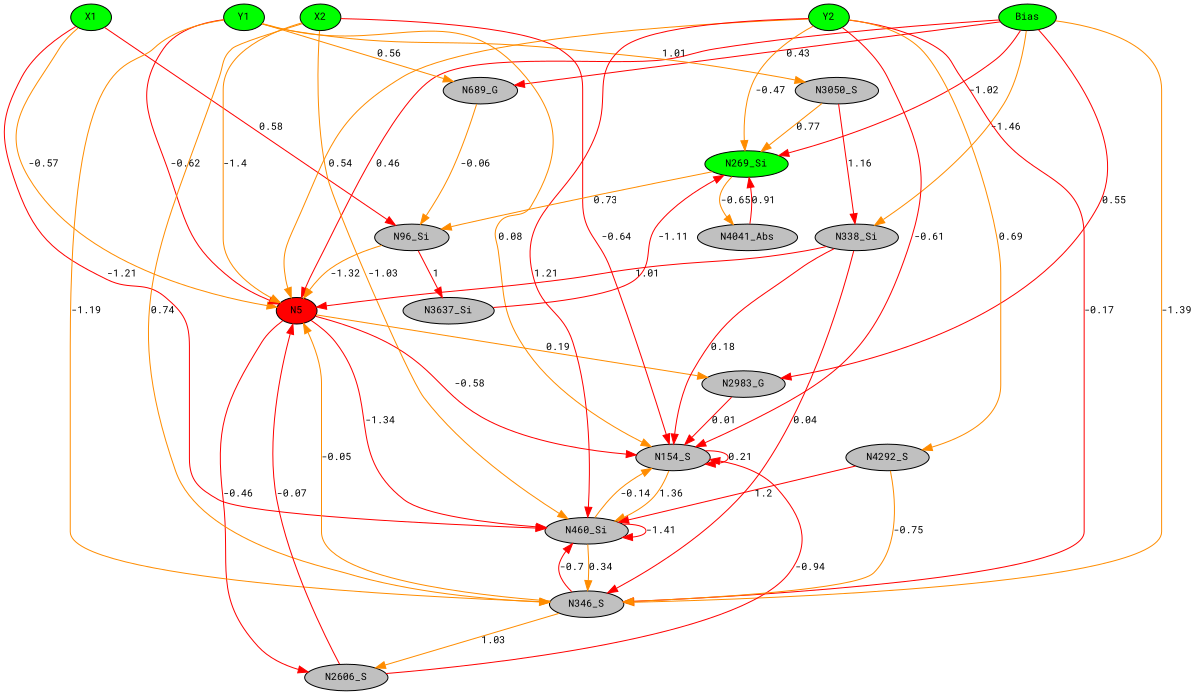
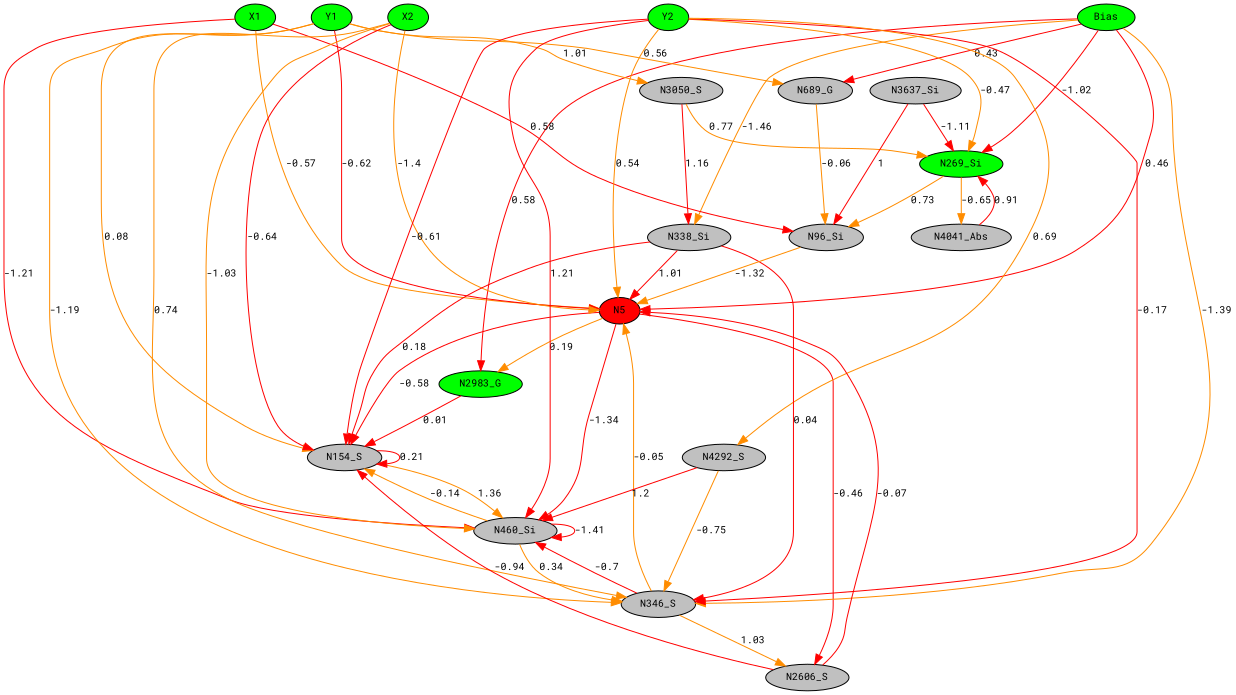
  digraph {
    fontname="Roboto Mono"
    node [fillcolor=gray fontname="Roboto Mono" fontsize=10 shape=ellipse style=filled]
    edge [color=red fontname="Roboto Mono" fontsize=10]
    N5 [fillcolor=red height=0.1 width=0.1]
    n2 [fillcolor=green height=0.1 label=Bias width=0.1]
    n3 [fillcolor=green height=0.1 label=X1 width=0.1]
    n4 [fillcolor=green height=0.1 label=Y1 width=0.1]
    n5 [fillcolor=green height=0.1 label=X2 width=0.1]
    n6 [fillcolor=green height=0.1 label=Y2 width=0.1]
-   n7 [height=0.1 label=N2983_G width=0.1]
+   n7 [fillcolor=green height=0.1 label=N2983_G width=0.1]
    n8 [height=0.1 label=N460_Si width=0.1]
    n9 [height=0.1 label=N154_S width=0.1]
    n10 [height=0.1 label=N2606_S width=0.1]
    n11 [fillcolor=green height=0.1 label=N269_Si width=0.1]
    n12 [height=0.1 label=N338_Si width=0.1]
    n13 [height=0.1 label=N346_S width=0.1]
    n14 [height=0.1 label=N689_G width=0.1]
    n15 [height=0.1 label=N96_Si width=0.1]
    n16 [height=0.1 label=N3050_S width=0.1]
    n17 [height=0.1 label=N4292_S width=0.1]
    n18 [height=0.1 label=N4041_Abs width=0.1]
    n19 [height=0.1 label=N3637_Si width=0.1]
    subgraph sub_1 {
      rank=same
      N5
    }
    subgraph sub_2 {
      rank=same
      n2
      n3
      n4
      n5
      n6
    }
    N5 -> n7 [color=darkorange label=0.19]
    N5 -> n8 [arrowType=inv label=-1.34]
    N5 -> n9 [arrowType=inv label=-0.58]
    N5 -> n10 [arrowType=inv label=-0.46]
    n2 -> N5 [label=0.46]
-   n2 -> n7 [label=0.55]
+   n2 -> n7 [label=0.58]
    n2 -> n11 [arrowType=inv label=-1.02]
    n2 -> n12 [arrowType=inv color=darkorange label=-1.46]
    n2 -> n13 [arrowType=inv color=darkorange label=-1.39]
    n2 -> n14 [label=0.43]
    n3 -> N5 [arrowType=inv color=darkorange label=-0.57]
    n3 -> n4 [style=invis color="" fontsize=""]
    n3 -> n8 [arrowType=inv label=-1.21]
    n3 -> n15 [label=0.58]
    n4 -> N5 [arrowType=inv label=-0.62]
    n4 -> n5 [style=invis color="" fontsize=""]
    n4 -> n9 [color=darkorange label=0.08]
    n4 -> n13 [arrowType=inv color=darkorange label=-1.19]
    n4 -> n14 [color=darkorange label=0.56]
    n4 -> n16 [color=darkorange label=1.01]
    n5 -> N5 [arrowType=inv color=darkorange label=-1.4]
    n5 -> n6 [style=invis color="" fontsize=""]
    n5 -> n8 [arrowType=inv color=darkorange label=-1.03]
    n5 -> n9 [arrowType=inv label=-0.64]
    n5 -> n13 [color=darkorange label=0.74]
    n6 -> N5 [color=darkorange label=0.54]
    n6 -> n2 [style=invis color="" fontsize=""]
    n6 -> n8 [label=1.21]
    n6 -> n9 [arrowType=inv label=-0.61]
    n6 -> n11 [arrowType=inv color=darkorange label=-0.47]
    n6 -> n13 [arrowType=inv label=-0.17]
    n6 -> n17 [color=darkorange label=0.69]
    n7 -> n9 [label=0.01]
    n8 -> n8 [arrowType=inv label=-1.41]
    n8 -> n9 [arrowType=inv color=darkorange label=-0.14]
    n8 -> n13 [color=darkorange label=0.34]
    n9 -> n8 [color=darkorange label=1.36]
    n9 -> n9 [label=0.21]
    n10 -> N5 [arrowType=inv label=-0.07]
    n10 -> n9 [arrowType=inv label=-0.94]
    n11 -> n15 [color=darkorange label=0.73]
    n11 -> n18 [arrowType=inv color=darkorange label=-0.65]
    n12 -> N5 [label=1.01]
    n12 -> n9 [label=0.18]
    n12 -> n13 [label=0.04]
    n13 -> N5 [arrowType=inv color=darkorange label=-0.05]
    n13 -> n8 [arrowType=inv label=-0.7]
    n13 -> n10 [color=darkorange label=1.03]
    n14 -> n15 [arrowType=inv color=darkorange label=-0.06]
    n15 -> N5 [arrowType=inv color=darkorange label=-1.32]
-   n15 -> n19 [label=1]
+   n19 -> n15 [label=1]
    n16 -> n11 [color=darkorange label=0.77]
    n16 -> n12 [label=1.16]
    n17 -> n8 [label=1.2]
    n17 -> n13 [arrowType=inv color=darkorange label=-0.75]
    n18 -> n11 [label=0.91]
    n19 -> n11 [arrowType=inv label=-1.11]
  }
